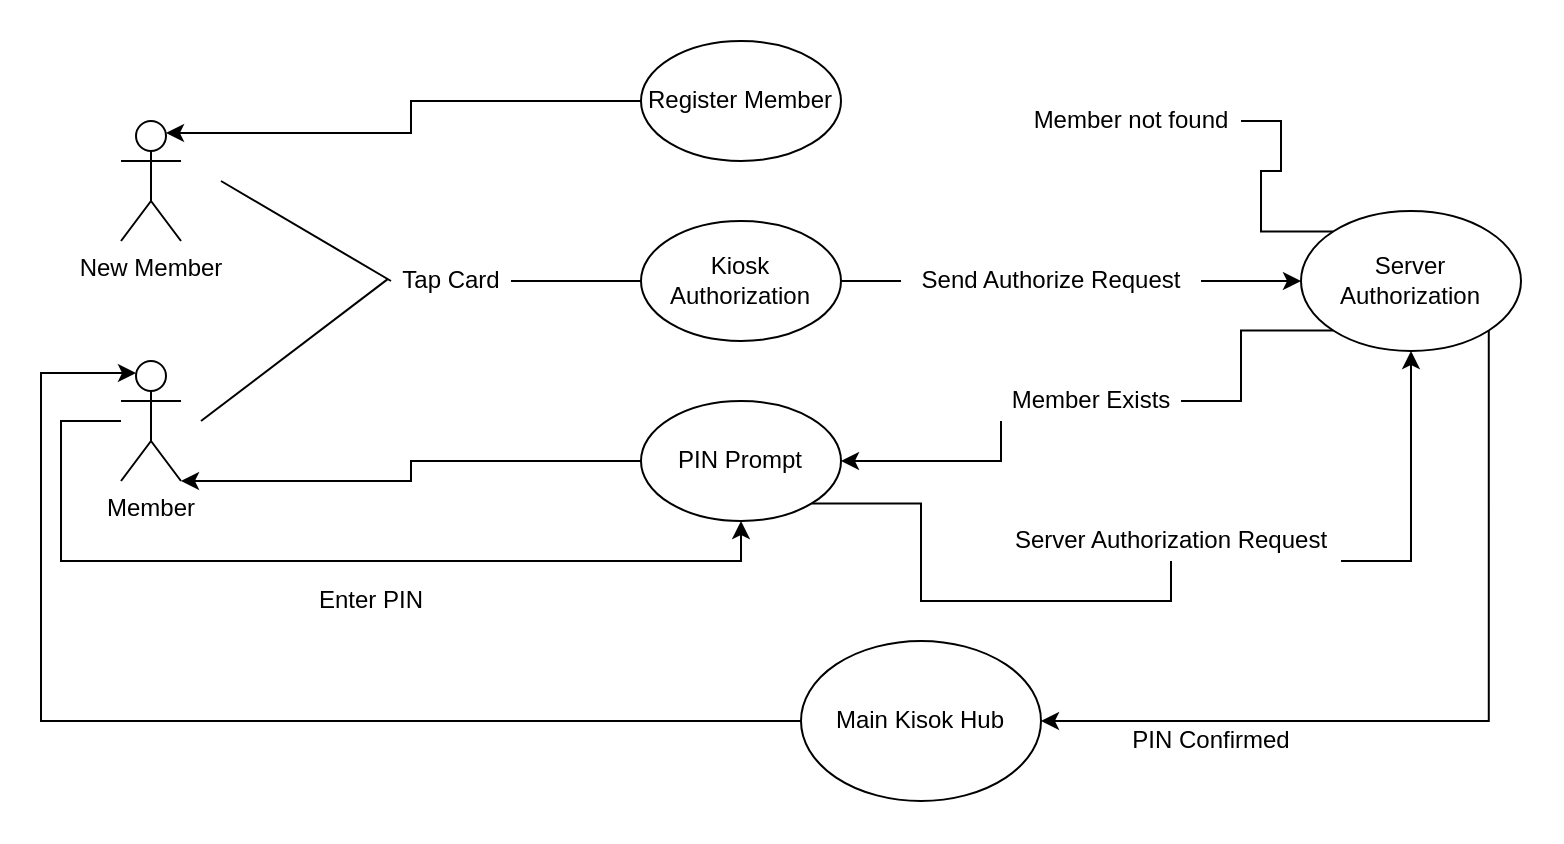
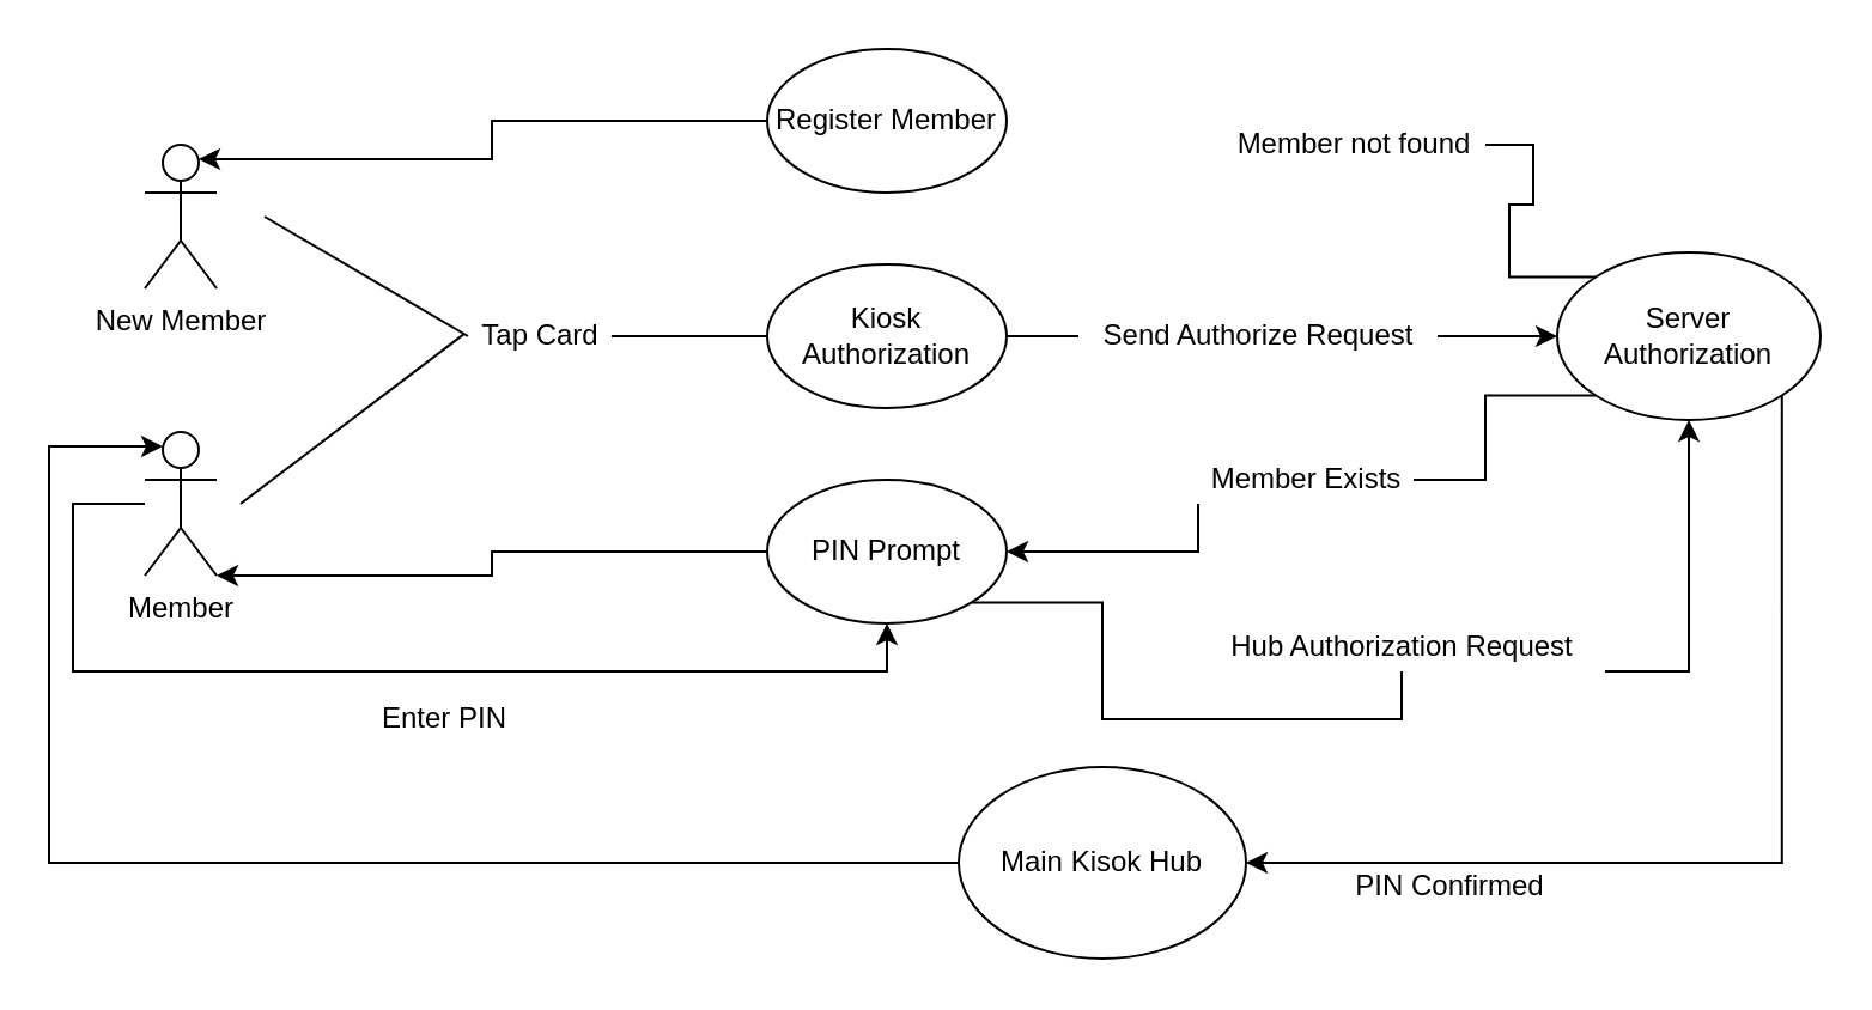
  <mxCell id="0" />
  <mxCell id="1" parent="0" />
  <mxCell id="2" value="New Member" style="shape=umlActor;verticalLabelPosition=bottom;verticalAlign=top;html=1;outlineConnect=0;" vertex="1" parent="1"><mxGeometry x="60" y="60" width="30" height="60" as="geometry" /></mxCell>
  <mxCell id="3" style="edgeStyle=orthogonalEdgeStyle;rounded=0;orthogonalLoop=1;jettySize=auto;html=1;exitX=1;exitY=0.5;exitDx=0;exitDy=0;entryX=0;entryY=0.5;entryDx=0;entryDy=0;startArrow=none;" edge="1" parent="1" source="14" target="13"><mxGeometry relative="1" as="geometry" /></mxCell>
  <mxCell id="4" value="Kiosk Authorization" style="ellipse;whiteSpace=wrap;html=1;" vertex="1" parent="1"><mxGeometry x="320" y="110" width="100" height="60" as="geometry" /></mxCell>
  <mxCell id="5" value="" style="endArrow=none;html=1;entryX=0;entryY=0.5;entryDx=0;entryDy=0;startArrow=none;" edge="1" parent="1" source="6" target="4"><mxGeometry width="50" height="50" relative="1" as="geometry"><mxPoint x="140" y="150" as="sourcePoint" /><mxPoint x="380" y="310" as="targetPoint" /></mxGeometry></mxCell>
  <mxCell id="6" value="Tap Card" style="text;html=1;align=center;verticalAlign=middle;resizable=0;points=[];autosize=1;strokeColor=none;fillColor=none;" vertex="1" parent="1"><mxGeometry x="195" y="130" width="60" height="20" as="geometry" /></mxCell>
  <mxCell id="7" value="" style="endArrow=none;html=1;entryX=0;entryY=0.5;entryDx=0;entryDy=0;" edge="1" parent="1" target="6"><mxGeometry width="50" height="50" relative="1" as="geometry"><mxPoint x="110" y="90" as="sourcePoint" /><mxPoint x="300" y="150" as="targetPoint" /></mxGeometry></mxCell>
  <mxCell id="8" style="edgeStyle=orthogonalEdgeStyle;rounded=0;orthogonalLoop=1;jettySize=auto;html=1;entryX=0.5;entryY=1;entryDx=0;entryDy=0;" edge="1" parent="1" source="9" target="20"><mxGeometry relative="1" as="geometry"><Array as="points"><mxPoint x="30" y="210" /><mxPoint x="30" y="280" /><mxPoint x="370" y="280" /></Array></mxGeometry></mxCell>
  <mxCell id="9" value="Member" style="shape=umlActor;verticalLabelPosition=bottom;verticalAlign=top;html=1;outlineConnect=0;" vertex="1" parent="1"><mxGeometry x="60" y="180" width="30" height="60" as="geometry" /></mxCell>
  <mxCell id="10" value="" style="endArrow=none;html=1;entryX=-0.03;entryY=0.46;entryDx=0;entryDy=0;entryPerimeter=0;" edge="1" parent="1" target="6"><mxGeometry width="50" height="50" relative="1" as="geometry"><mxPoint x="100" y="210" as="sourcePoint" /><mxPoint x="380" y="310" as="targetPoint" /></mxGeometry></mxCell>
  <mxCell id="11" style="edgeStyle=orthogonalEdgeStyle;rounded=0;orthogonalLoop=1;jettySize=auto;html=1;exitX=0;exitY=1;exitDx=0;exitDy=0;entryX=1;entryY=0.5;entryDx=0;entryDy=0;startArrow=none;" edge="1" parent="1" source="21" target="20"><mxGeometry relative="1" as="geometry" /></mxCell>
  <mxCell id="12" style="edgeStyle=orthogonalEdgeStyle;rounded=0;orthogonalLoop=1;jettySize=auto;html=1;exitX=1;exitY=1;exitDx=0;exitDy=0;entryX=1;entryY=0.5;entryDx=0;entryDy=0;" edge="1" parent="1" source="13" target="29"><mxGeometry relative="1" as="geometry"><Array as="points"><mxPoint x="744" y="360" /></Array></mxGeometry></mxCell>
  <mxCell id="13" value="Server Authorization" style="ellipse;whiteSpace=wrap;html=1;" vertex="1" parent="1"><mxGeometry x="650" y="105" width="110" height="70" as="geometry" /></mxCell>
  <mxCell id="14" value="Send Authorize Request" style="text;html=1;align=center;verticalAlign=middle;resizable=0;points=[];autosize=1;strokeColor=none;fillColor=none;" vertex="1" parent="1"><mxGeometry x="450" y="130" width="150" height="20" as="geometry" /></mxCell>
  <mxCell id="15" value="" style="edgeStyle=orthogonalEdgeStyle;rounded=0;orthogonalLoop=1;jettySize=auto;html=1;exitX=1;exitY=0.5;exitDx=0;exitDy=0;entryX=0;entryY=0.5;entryDx=0;entryDy=0;endArrow=none;" edge="1" parent="1" source="4" target="14"><mxGeometry relative="1" as="geometry"><mxPoint x="420" y="140" as="sourcePoint" /><mxPoint x="550" y="140" as="targetPoint" /></mxGeometry></mxCell>
  <mxCell id="16" style="edgeStyle=orthogonalEdgeStyle;rounded=0;orthogonalLoop=1;jettySize=auto;html=1;exitX=0;exitY=0.5;exitDx=0;exitDy=0;entryX=0.75;entryY=0.1;entryDx=0;entryDy=0;entryPerimeter=0;" edge="1" parent="1" source="17" target="2"><mxGeometry relative="1" as="geometry" /></mxCell>
  <mxCell id="17" value="Register Member" style="ellipse;whiteSpace=wrap;html=1;" vertex="1" parent="1"><mxGeometry x="320" y="20" width="100" height="60" as="geometry" /></mxCell>
  <mxCell id="18" style="edgeStyle=orthogonalEdgeStyle;rounded=0;orthogonalLoop=1;jettySize=auto;html=1;exitX=0;exitY=0.5;exitDx=0;exitDy=0;entryX=1;entryY=1;entryDx=0;entryDy=0;entryPerimeter=0;" edge="1" parent="1" source="20" target="9"><mxGeometry relative="1" as="geometry"><Array as="points"><mxPoint x="205" y="230" /><mxPoint x="205" y="240" /></Array></mxGeometry></mxCell>
  <mxCell id="19" style="edgeStyle=orthogonalEdgeStyle;rounded=0;orthogonalLoop=1;jettySize=auto;html=1;exitX=1;exitY=1;exitDx=0;exitDy=0;entryX=0.5;entryY=1;entryDx=0;entryDy=0;startArrow=none;" edge="1" parent="1" source="26" target="13"><mxGeometry relative="1" as="geometry"><Array as="points"><mxPoint x="705" y="280" /></Array></mxGeometry></mxCell>
  <mxCell id="20" value="PIN Prompt" style="ellipse;whiteSpace=wrap;html=1;" vertex="1" parent="1"><mxGeometry x="320" y="200" width="100" height="60" as="geometry" /></mxCell>
  <mxCell id="21" value="Member Exists" style="text;html=1;align=center;verticalAlign=middle;resizable=0;points=[];autosize=1;strokeColor=none;fillColor=none;" vertex="1" parent="1"><mxGeometry x="500" y="190" width="90" height="20" as="geometry" /></mxCell>
  <mxCell id="22" value="" style="edgeStyle=orthogonalEdgeStyle;rounded=0;orthogonalLoop=1;jettySize=auto;html=1;exitX=0;exitY=1;exitDx=0;exitDy=0;entryX=1;entryY=0.5;entryDx=0;entryDy=0;endArrow=none;" edge="1" parent="1" source="13" target="21"><mxGeometry relative="1" as="geometry"><mxPoint x="666.109" y="164.749" as="sourcePoint" /><mxPoint x="420" y="230" as="targetPoint" /></mxGeometry></mxCell>
  <mxCell id="23" value="Member not found" style="text;html=1;align=center;verticalAlign=middle;resizable=0;points=[];autosize=1;strokeColor=none;fillColor=none;" vertex="1" parent="1"><mxGeometry x="510" y="50" width="110" height="20" as="geometry" /></mxCell>
  <mxCell id="24" value="" style="edgeStyle=orthogonalEdgeStyle;rounded=0;orthogonalLoop=1;jettySize=auto;html=1;exitX=0;exitY=0;exitDx=0;exitDy=0;entryX=1;entryY=0.5;entryDx=0;entryDy=0;endArrow=none;" edge="1" parent="1" source="13" target="23"><mxGeometry relative="1" as="geometry"><mxPoint x="666.109" y="115.251" as="sourcePoint" /><mxPoint x="420" y="50" as="targetPoint" /></mxGeometry></mxCell>
  <mxCell id="25" value="Enter PIN" style="text;html=1;align=center;verticalAlign=middle;resizable=0;points=[];autosize=1;strokeColor=none;fillColor=none;" vertex="1" parent="1"><mxGeometry x="150" y="290" width="70" height="20" as="geometry" /></mxCell>
- <mxCell id="26" value="Server Authorization Request" style="text;html=1;align=center;verticalAlign=middle;resizable=0;points=[];autosize=1;strokeColor=none;fillColor=none;" vertex="1" parent="1"><mxGeometry x="500" y="260" width="170" height="20" as="geometry" /></mxCell>
+ <mxCell id="26" value="Hub Authorization Request" style="text;html=1;align=center;verticalAlign=middle;resizable=0;points=[];autosize=1;strokeColor=none;fillColor=none;" vertex="1" parent="1"><mxGeometry x="500" y="260" width="170" height="20" as="geometry" /></mxCell>
  <mxCell id="27" value="" style="edgeStyle=orthogonalEdgeStyle;rounded=0;orthogonalLoop=1;jettySize=auto;html=1;exitX=1;exitY=1;exitDx=0;exitDy=0;entryX=0.5;entryY=1;entryDx=0;entryDy=0;endArrow=none;" edge="1" parent="1" source="20" target="26"><mxGeometry relative="1" as="geometry"><mxPoint x="405.355" y="251.213" as="sourcePoint" /><mxPoint x="705" y="175" as="targetPoint" /></mxGeometry></mxCell>
  <mxCell id="28" style="edgeStyle=orthogonalEdgeStyle;rounded=0;orthogonalLoop=1;jettySize=auto;html=1;exitX=0;exitY=0.5;exitDx=0;exitDy=0;entryX=0.25;entryY=0.1;entryDx=0;entryDy=0;entryPerimeter=0;" edge="1" parent="1" source="29" target="9"><mxGeometry relative="1" as="geometry"><Array as="points"><mxPoint x="20" y="360" /><mxPoint x="20" y="186" /></Array></mxGeometry></mxCell>
  <mxCell id="29" value="Main Kisok Hub" style="ellipse;whiteSpace=wrap;html=1;" vertex="1" parent="1"><mxGeometry x="400" y="320" width="120" height="80" as="geometry" /></mxCell>
  <mxCell id="30" value="PIN Confirmed" style="text;html=1;align=center;verticalAlign=middle;resizable=0;points=[];autosize=1;strokeColor=none;fillColor=none;" vertex="1" parent="1"><mxGeometry x="560" y="360" width="90" height="20" as="geometry" /></mxCell>
